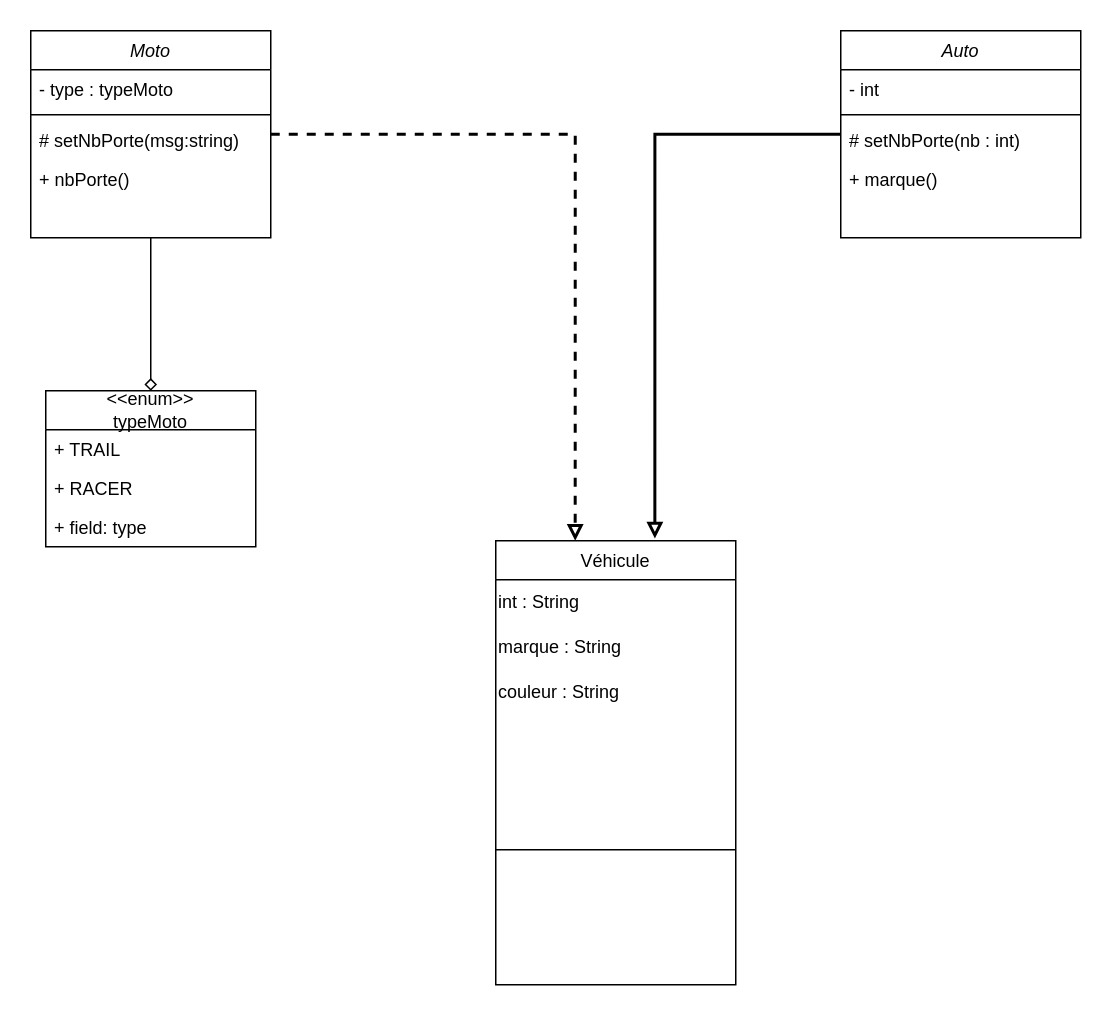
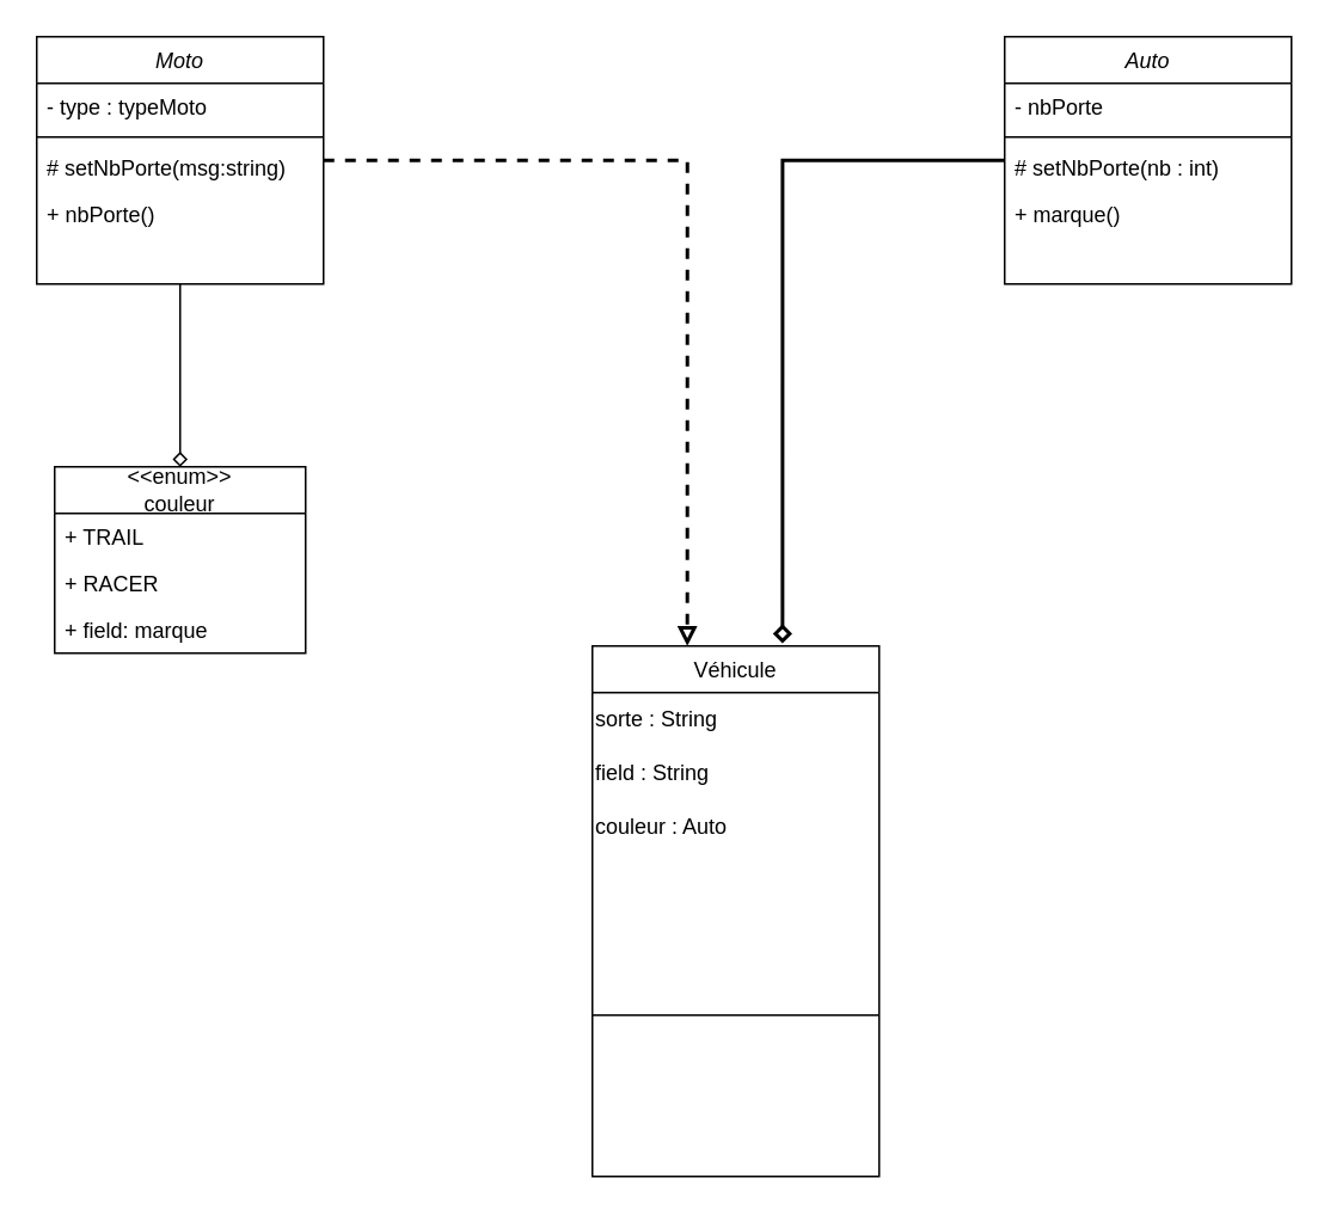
  <mxCell id="0" />
  <mxCell id="1" parent="0" />
  <mxCell id="2" style="edgeStyle=orthogonalEdgeStyle;rounded=0;orthogonalLoop=1;jettySize=auto;html=1;endArrow=diamond;endFill=0;" edge="1" parent="1" source="3" target="19"><mxGeometry relative="1" as="geometry" /></mxCell>
  <mxCell id="3" value="Moto" style="swimlane;fontStyle=2;align=center;verticalAlign=top;childLayout=stackLayout;horizontal=1;startSize=26;horizontalStack=0;resizeParent=1;resizeLast=0;collapsible=1;marginBottom=0;rounded=0;shadow=0;strokeWidth=1;" parent="1" vertex="1"><mxGeometry x="20" y="20" width="160" height="138" as="geometry"><mxRectangle x="230" y="140" width="160" height="26" as="alternateBounds" /></mxGeometry></mxCell>
  <mxCell id="4" value="- type : typeMoto" style="text;align=left;verticalAlign=top;spacingLeft=4;spacingRight=4;overflow=hidden;rotatable=0;points=[[0,0.5],[1,0.5]];portConstraint=eastwest;rounded=0;shadow=0;html=0;" vertex="1" parent="3"><mxGeometry y="26" width="160" height="26" as="geometry" /></mxCell>
  <mxCell id="5" value="" style="line;html=1;strokeWidth=1;align=left;verticalAlign=middle;spacingTop=-1;spacingLeft=3;spacingRight=3;rotatable=0;labelPosition=right;points=[];portConstraint=eastwest;" parent="3" vertex="1"><mxGeometry y="52" width="160" height="8" as="geometry" /></mxCell>
  <mxCell id="6" value="# setNbPorte(msg:string)&#10;&#10;" style="text;align=left;verticalAlign=top;spacingLeft=4;spacingRight=4;overflow=hidden;rotatable=0;points=[[0,0.5],[1,0.5]];portConstraint=eastwest;" parent="3" vertex="1"><mxGeometry y="60" width="160" height="26" as="geometry" /></mxCell>
  <mxCell id="7" value="+ nbPorte()&#10;&#10;" style="text;align=left;verticalAlign=top;spacingLeft=4;spacingRight=4;overflow=hidden;rotatable=0;points=[[0,0.5],[1,0.5]];portConstraint=eastwest;" vertex="1" parent="3"><mxGeometry y="86" width="160" height="26" as="geometry" /></mxCell>
  <mxCell id="8" value="Véhicule" style="swimlane;fontStyle=0;align=center;verticalAlign=top;childLayout=stackLayout;horizontal=1;startSize=26;horizontalStack=0;resizeParent=1;resizeLast=0;collapsible=1;marginBottom=0;rounded=0;shadow=0;strokeWidth=1;" parent="1" vertex="1"><mxGeometry x="330" y="360" width="160" height="296" as="geometry"><mxRectangle x="550" y="140" width="160" height="26" as="alternateBounds" /></mxGeometry></mxCell>
- <mxCell id="9" value="int : String" style="text;html=1;align=left;verticalAlign=middle;resizable=0;points=[];autosize=1;strokeColor=none;fillColor=none;" vertex="1" parent="8"><mxGeometry y="26" width="160" height="30" as="geometry" /></mxCell>
- <mxCell id="10" value="marque : String" style="text;html=1;align=left;verticalAlign=middle;resizable=0;points=[];autosize=1;strokeColor=none;fillColor=none;" vertex="1" parent="8"><mxGeometry y="56" width="160" height="30" as="geometry" /></mxCell>
- <mxCell id="11" value="couleur : String" style="text;html=1;align=left;verticalAlign=middle;resizable=0;points=[];autosize=1;strokeColor=none;fillColor=none;" vertex="1" parent="8"><mxGeometry y="86" width="160" height="30" as="geometry" /></mxCell>
+ <mxCell id="9" value="sorte : String" style="text;html=1;align=left;verticalAlign=middle;resizable=0;points=[];autosize=1;strokeColor=none;fillColor=none;" vertex="1" parent="8"><mxGeometry y="26" width="160" height="30" as="geometry" /></mxCell>
+ <mxCell id="10" value="field : String" style="text;html=1;align=left;verticalAlign=middle;resizable=0;points=[];autosize=1;strokeColor=none;fillColor=none;" vertex="1" parent="8"><mxGeometry y="56" width="160" height="30" as="geometry" /></mxCell>
+ <mxCell id="11" value="couleur : Auto" style="text;html=1;align=left;verticalAlign=middle;resizable=0;points=[];autosize=1;strokeColor=none;fillColor=none;" vertex="1" parent="8"><mxGeometry y="86" width="160" height="30" as="geometry" /></mxCell>
  <mxCell id="12" value="" style="line;html=1;strokeWidth=1;align=left;verticalAlign=middle;spacingTop=-1;spacingLeft=3;spacingRight=3;rotatable=0;labelPosition=right;points=[];portConstraint=eastwest;" parent="8" vertex="1"><mxGeometry y="116" width="160" height="180" as="geometry" /></mxCell>
  <mxCell id="13" style="edgeStyle=orthogonalEdgeStyle;rounded=0;orthogonalLoop=1;jettySize=auto;html=1;strokeWidth=2;endArrow=block;endFill=0;entryX=0.331;entryY=0;entryDx=0;entryDy=0;entryPerimeter=0;dashed=1;" edge="1" parent="1" source="3" target="8"><mxGeometry relative="1" as="geometry"><mxPoint x="380" y="370" as="targetPoint" /></mxGeometry></mxCell>
  <mxCell id="14" value="Auto" style="swimlane;fontStyle=2;align=center;verticalAlign=top;childLayout=stackLayout;horizontal=1;startSize=26;horizontalStack=0;resizeParent=1;resizeLast=0;collapsible=1;marginBottom=0;rounded=0;shadow=0;strokeWidth=1;" vertex="1" parent="1"><mxGeometry x="560" y="20" width="160" height="138" as="geometry"><mxRectangle x="230" y="140" width="160" height="26" as="alternateBounds" /></mxGeometry></mxCell>
- <mxCell id="15" value="- int" style="text;align=left;verticalAlign=top;spacingLeft=4;spacingRight=4;overflow=hidden;rotatable=0;points=[[0,0.5],[1,0.5]];portConstraint=eastwest;rounded=0;shadow=0;html=0;" vertex="1" parent="14"><mxGeometry y="26" width="160" height="26" as="geometry" /></mxCell>
+ <mxCell id="15" value="- nbPorte" style="text;align=left;verticalAlign=top;spacingLeft=4;spacingRight=4;overflow=hidden;rotatable=0;points=[[0,0.5],[1,0.5]];portConstraint=eastwest;rounded=0;shadow=0;html=0;" vertex="1" parent="14"><mxGeometry y="26" width="160" height="26" as="geometry" /></mxCell>
  <mxCell id="16" value="" style="line;html=1;strokeWidth=1;align=left;verticalAlign=middle;spacingTop=-1;spacingLeft=3;spacingRight=3;rotatable=0;labelPosition=right;points=[];portConstraint=eastwest;" vertex="1" parent="14"><mxGeometry y="52" width="160" height="8" as="geometry" /></mxCell>
  <mxCell id="17" value="# setNbPorte(nb : int) " style="text;align=left;verticalAlign=top;spacingLeft=4;spacingRight=4;overflow=hidden;rotatable=0;points=[[0,0.5],[1,0.5]];portConstraint=eastwest;" vertex="1" parent="14"><mxGeometry y="60" width="160" height="26" as="geometry" /></mxCell>
  <mxCell id="18" value="+ marque()&#10;" style="text;align=left;verticalAlign=top;spacingLeft=4;spacingRight=4;overflow=hidden;rotatable=0;points=[[0,0.5],[1,0.5]];portConstraint=eastwest;" vertex="1" parent="14"><mxGeometry y="86" width="160" height="26" as="geometry" /></mxCell>
- <mxCell id="19" value="&amp;lt;&amp;lt;enum&amp;gt;&amp;gt;&lt;div&gt;typeMoto&lt;/div&gt;" style="swimlane;fontStyle=0;childLayout=stackLayout;horizontal=1;startSize=26;fillColor=none;horizontalStack=0;resizeParent=1;resizeParentMax=0;resizeLast=0;collapsible=1;marginBottom=0;whiteSpace=wrap;html=1;" vertex="1" parent="1"><mxGeometry x="30" y="260" width="140" height="104" as="geometry" /></mxCell>
+ <mxCell id="19" value="&amp;lt;&amp;lt;enum&amp;gt;&amp;gt;&lt;div&gt;couleur&lt;/div&gt;" style="swimlane;fontStyle=0;childLayout=stackLayout;horizontal=1;startSize=26;fillColor=none;horizontalStack=0;resizeParent=1;resizeParentMax=0;resizeLast=0;collapsible=1;marginBottom=0;whiteSpace=wrap;html=1;" vertex="1" parent="1"><mxGeometry x="30" y="260" width="140" height="104" as="geometry" /></mxCell>
  <mxCell id="20" value="+ TRAIL&lt;div&gt;&lt;br&gt;&lt;/div&gt;" style="text;strokeColor=none;fillColor=none;align=left;verticalAlign=top;spacingLeft=4;spacingRight=4;overflow=hidden;rotatable=0;points=[[0,0.5],[1,0.5]];portConstraint=eastwest;whiteSpace=wrap;html=1;" vertex="1" parent="19"><mxGeometry y="26" width="140" height="26" as="geometry" /></mxCell>
  <mxCell id="21" value="+ RACER" style="text;strokeColor=none;fillColor=none;align=left;verticalAlign=top;spacingLeft=4;spacingRight=4;overflow=hidden;rotatable=0;points=[[0,0.5],[1,0.5]];portConstraint=eastwest;whiteSpace=wrap;html=1;" vertex="1" parent="19"><mxGeometry y="52" width="140" height="26" as="geometry" /></mxCell>
- <mxCell id="22" value="+ field: type" style="text;strokeColor=none;fillColor=none;align=left;verticalAlign=top;spacingLeft=4;spacingRight=4;overflow=hidden;rotatable=0;points=[[0,0.5],[1,0.5]];portConstraint=eastwest;whiteSpace=wrap;html=1;" vertex="1" parent="19"><mxGeometry y="78" width="140" height="26" as="geometry" /></mxCell>
- <mxCell id="23" style="edgeStyle=orthogonalEdgeStyle;rounded=0;orthogonalLoop=1;jettySize=auto;html=1;entryX=0.663;entryY=-0.005;entryDx=0;entryDy=0;entryPerimeter=0;strokeWidth=2;endArrow=block;endFill=0;" edge="1" parent="1" source="14" target="8"><mxGeometry relative="1" as="geometry"><mxPoint x="436" y="350" as="targetPoint" /></mxGeometry></mxCell>
+ <mxCell id="22" value="+ field: marque" style="text;strokeColor=none;fillColor=none;align=left;verticalAlign=top;spacingLeft=4;spacingRight=4;overflow=hidden;rotatable=0;points=[[0,0.5],[1,0.5]];portConstraint=eastwest;whiteSpace=wrap;html=1;" vertex="1" parent="19"><mxGeometry y="78" width="140" height="26" as="geometry" /></mxCell>
+ <mxCell id="23" style="edgeStyle=orthogonalEdgeStyle;rounded=0;orthogonalLoop=1;jettySize=auto;html=1;entryX=0.663;entryY=-0.005;entryDx=0;entryDy=0;entryPerimeter=0;strokeWidth=2;endArrow=diamond;endFill=0;" edge="1" parent="1" source="14" target="8"><mxGeometry relative="1" as="geometry"><mxPoint x="436" y="350" as="targetPoint" /></mxGeometry></mxCell>
